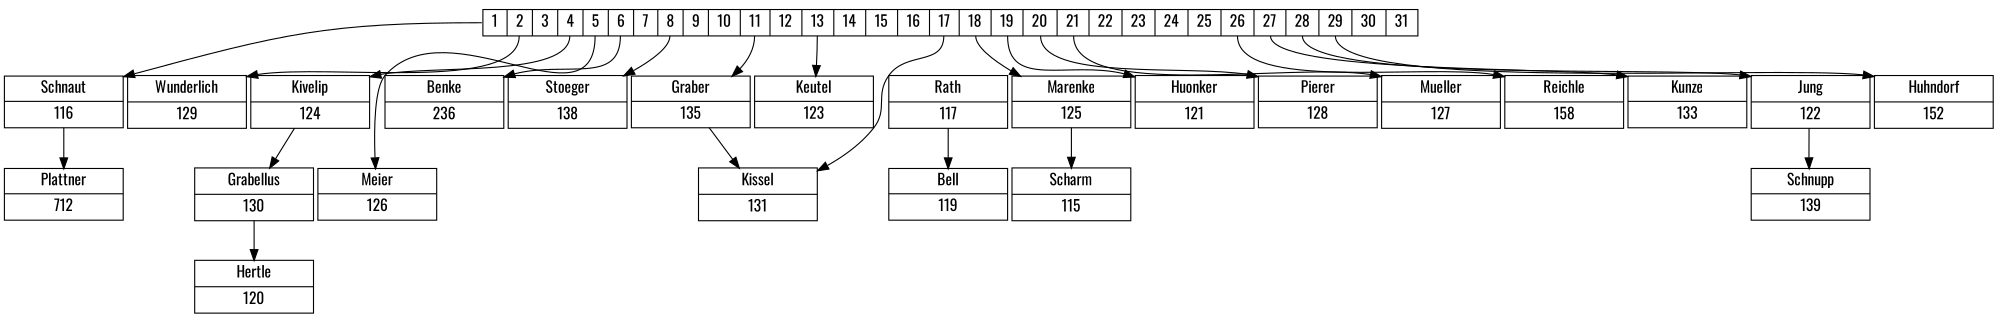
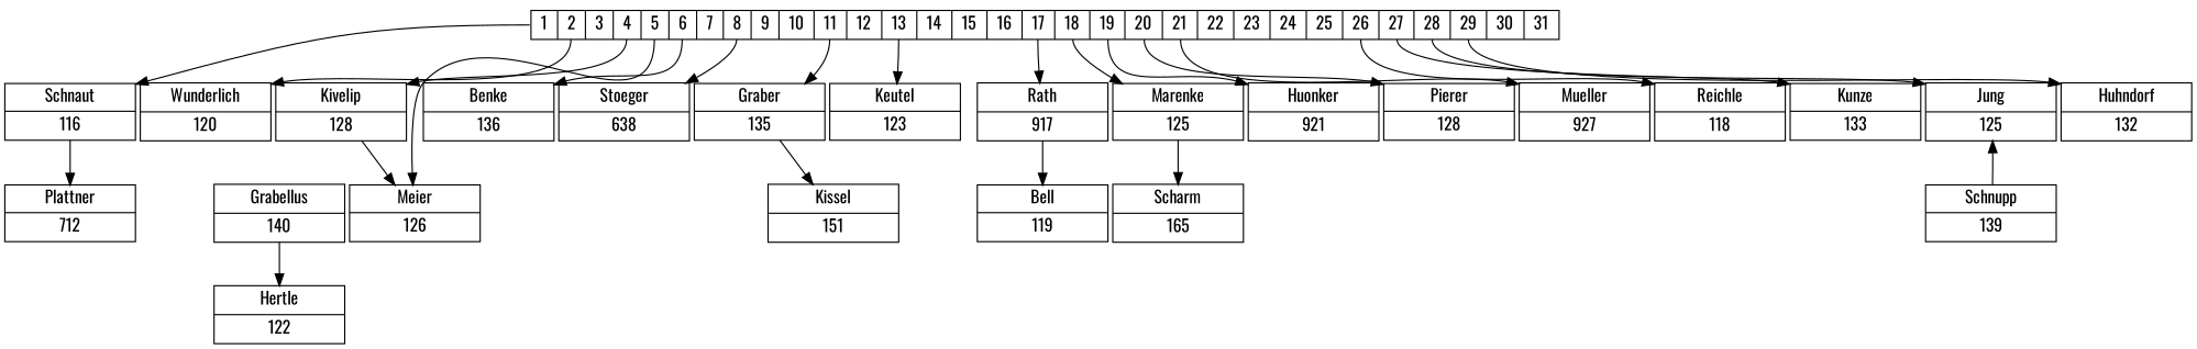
  digraph {
    fontname=Oswald
    nodesep=0.05
    rankdir=TB
    node [fontname=Oswald shape=record]
    edge [fontname=Oswald]
    n1 [height=0.1 label="<f1> 1|<f2> 2|<f3> 3|<f4> 4|<f5> 5|<f6> 6|<f7> 7|<f8> 8|<f9> 9|<f10> 10|<f11> 11|<f12> 12|<f13> 13|<f14> 14|<f15> 15|<f16> 16|<f17> 17|<f18> 18|<f19> 19|<f20> 20|<f21> 21|<f22> 22|<f23> 23|<f24> 24|<f25> 25|<f26> 26|<f27> 27|<f28> 28|<f29> 29|<f30> 30|<f31> 31" width=0.1]
    n2 [height=0.1 label="{Schnaut | 116 }" width=1.5]
-   n3 [height=0.1 label="{ Wunderlich | 129 }" width=1.5]
-   n4 [height=0.1 label="{ Kivelip | 124 }" width=1.5]
+   n3 [height=0.1 label="{ Wunderlich | 120 }" width=1.5]
+   n4 [height=0.1 label="{ Kivelip | 128 }" width=1.5]
    n5 [height=0.1 label="{ Meier | 126 }" width=1.5]
-   n6 [height=0.1 label="{ Benke | 236 }" width=1.5]
-   n7 [height=0.1 label="{ Stoeger | 138 }" width=1.5]
+   n6 [height=0.1 label="{ Benke | 136 }" width=1.5]
+   n7 [height=0.1 label="{ Stoeger | 638 }" width=1.5]
    n8 [height=0.1 label="{ Graber | 135 }" width=1.5]
    n9 [height=0.1 label="{ Keutel | 123 }" width=1.5]
-   n10 [height=0.1 label="{ Rath | 117 }" width=1.5]
+   n10 [height=0.1 label="{ Rath | 917 }" width=1.5]
    n11 [height=0.1 label="{ Marenke | 125 }" width=1.5]
-   n12 [height=0.1 label="{ Huonker | 121 }" width=1.5]
+   n12 [height=0.1 label="{ Huonker | 921 }" width=1.5]
    n13 [height=0.1 label="{ Pierer | 128 }" width=1.5]
-   n14 [height=0.1 label="{ Mueller | 127 }" width=1.5]
-   n15 [height=0.1 label="{ Reichle | 158 }" width=1.5]
+   n14 [height=0.1 label="{ Mueller | 927 }" width=1.5]
+   n15 [height=0.1 label="{ Reichle | 118 }" width=1.5]
    n16 [height=0.1 label="{ Kunze | 133 }" width=1.5]
-   n17 [height=0.1 label="{ Jung | 122 }" width=1.5]
-   n18 [height=0.1 label="{ Huhndorf | 152 }" width=1.5]
+   n17 [height=0.1 label="{ Jung | 125 }" width=1.5]
+   n18 [height=0.1 label="{ Huhndorf | 132 }" width=1.5]
    n19 [height=0.1 label="{ Plattner | 712 }" width=1.5]
-   n20 [height=0.1 label="{ Grabellus | 130 }" width=1.5]
-   n21 [height=0.1 label="{ Kissel | 131 }" width=1.5]
+   n20 [height=0.1 label="{ Grabellus | 140 }" width=1.5]
+   n21 [height=0.1 label="{ Kissel | 151 }" width=1.5]
    n22 [height=0.1 label="{ Bell | 119 }" width=1.5]
-   n23 [height=0.1 label="{ Scharm | 115 }" width=1.5]
+   n23 [height=0.1 label="{ Scharm | 165 }" width=1.5]
    n24 [height=0.1 label="{ Schnupp | 139 }" width=1.5]
-   n25 [height=0.1 label="{ Hertle | 120 }" width=1.5]
+   n25 [height=0.1 label="{ Hertle | 122 }" width=1.5]
    n1 -> n2 [tailport=f1]
    n1 -> n3 [tailport=f2]
    n1 -> n4 [tailport=f4]
    n1 -> n5 [tailport=f5]
    n1 -> n6 [tailport=f6]
    n1 -> n7 [tailport=f8]
    n1 -> n8 [tailport=f11]
    n1 -> n9 [tailport=f13]
-   n1 -> n21 [tailport=f17]
+   n1 -> n10 [tailport=f17]
    n1 -> n11 [tailport=f18]
    n1 -> n12 [tailport=f19]
    n1 -> n13 [tailport=f20]
    n1 -> n14 [tailport=f21]
    n1 -> n15 [tailport=f26]
    n1 -> n16 [tailport=f27]
    n1 -> n17 [tailport=f28]
    n1 -> n18 [tailport=f29]
    n2 -> n19
-   n4 -> n20
+   n4 -> n5
    n8 -> n21
    n10 -> n22
    n11 -> n23
-   n17 -> n24
+   n24 -> n17
    n20 -> n25
  }
